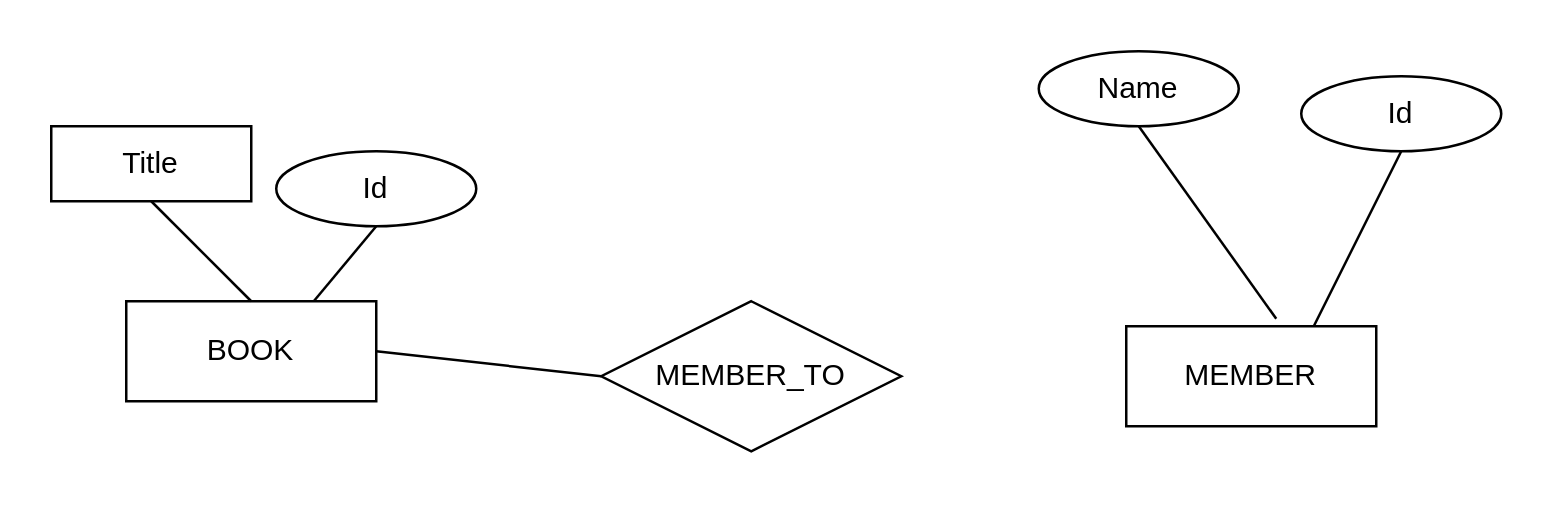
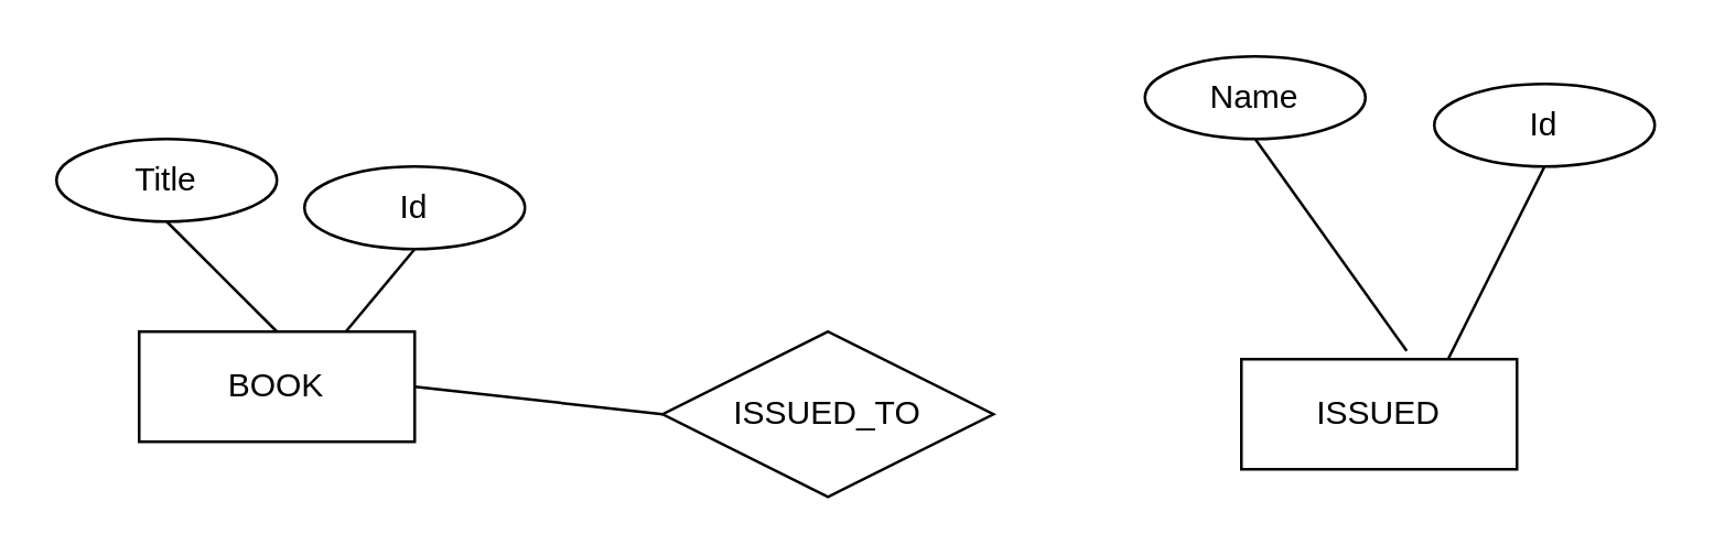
  <mxCell id="0" />
  <mxCell id="1" parent="0" />
  <mxCell id="2" style="rounded=0;orthogonalLoop=1;jettySize=auto;html=1;exitX=1;exitY=0.5;exitDx=0;exitDy=0;entryX=0;entryY=0.5;entryDx=0;entryDy=0;endArrow=none;endFill=0;" edge="1" parent="1" source="3" target="13"><mxGeometry relative="1" as="geometry" /></mxCell>
  <mxCell id="3" value="BOOK" style="whiteSpace=wrap;html=1;align=center;" vertex="1" parent="1"><mxGeometry x="50" y="120" width="100" height="40" as="geometry" /></mxCell>
- <mxCell id="4" value="MEMBER" style="whiteSpace=wrap;html=1;align=center;" vertex="1" parent="1"><mxGeometry x="450" y="130" width="100" height="40" as="geometry" /></mxCell>
+ <mxCell id="4" value="ISSUED" style="whiteSpace=wrap;html=1;align=center;" vertex="1" parent="1"><mxGeometry x="450" y="130" width="100" height="40" as="geometry" /></mxCell>
  <mxCell id="5" style="rounded=0;orthogonalLoop=1;jettySize=auto;html=1;exitX=0.5;exitY=1;exitDx=0;exitDy=0;entryX=0.75;entryY=0;entryDx=0;entryDy=0;endArrow=none;endFill=0;" edge="1" parent="1" source="6" target="3"><mxGeometry relative="1" as="geometry" /></mxCell>
  <mxCell id="6" value="Id" style="ellipse;whiteSpace=wrap;html=1;align=center;" vertex="1" parent="1"><mxGeometry x="110" y="60" width="80" height="30" as="geometry" /></mxCell>
  <mxCell id="7" style="rounded=0;orthogonalLoop=1;jettySize=auto;html=1;exitX=0.5;exitY=1;exitDx=0;exitDy=0;entryX=0.5;entryY=0;entryDx=0;entryDy=0;endArrow=none;endFill=0;" edge="1" parent="1" source="8" target="3"><mxGeometry relative="1" as="geometry" /></mxCell>
- <mxCell id="8" value="Title" style="whiteSpace=wrap;html=1;align=center;rounded=0;" vertex="1" parent="1"><mxGeometry x="20" y="50" width="80" height="30" as="geometry" /></mxCell>
+ <mxCell id="8" value="Title" style="ellipse;whiteSpace=wrap;html=1;align=center;" vertex="1" parent="1"><mxGeometry x="20" y="50" width="80" height="30" as="geometry" /></mxCell>
  <mxCell id="9" style="rounded=0;orthogonalLoop=1;jettySize=auto;html=1;exitX=0.5;exitY=1;exitDx=0;exitDy=0;entryX=0.75;entryY=0;entryDx=0;entryDy=0;endArrow=none;endFill=0;" edge="1" parent="1" source="10" target="4"><mxGeometry relative="1" as="geometry"><mxPoint x="535" y="100" as="targetPoint" /></mxGeometry></mxCell>
  <mxCell id="10" value="Id" style="ellipse;whiteSpace=wrap;html=1;align=center;" vertex="1" parent="1"><mxGeometry x="520" y="30" width="80" height="30" as="geometry" /></mxCell>
  <mxCell id="11" style="rounded=0;orthogonalLoop=1;jettySize=auto;html=1;exitX=0.5;exitY=1;exitDx=0;exitDy=0;entryX=0.6;entryY=-0.075;entryDx=0;entryDy=0;endArrow=none;endFill=0;entryPerimeter=0;" edge="1" parent="1" source="12" target="4"><mxGeometry relative="1" as="geometry"><mxPoint x="510" y="100" as="targetPoint" /></mxGeometry></mxCell>
  <mxCell id="12" value="Name" style="ellipse;whiteSpace=wrap;html=1;align=center;" vertex="1" parent="1"><mxGeometry x="415" y="20" width="80" height="30" as="geometry" /></mxCell>
- <mxCell id="13" value="MEMBER_TO" style="shape=rhombus;perimeter=rhombusPerimeter;whiteSpace=wrap;html=1;align=center;" vertex="1" parent="1"><mxGeometry x="240" y="120" width="120" height="60" as="geometry" /></mxCell>
+ <mxCell id="13" value="ISSUED_TO" style="shape=rhombus;perimeter=rhombusPerimeter;whiteSpace=wrap;html=1;align=center;" vertex="1" parent="1"><mxGeometry x="240" y="120" width="120" height="60" as="geometry" /></mxCell>
